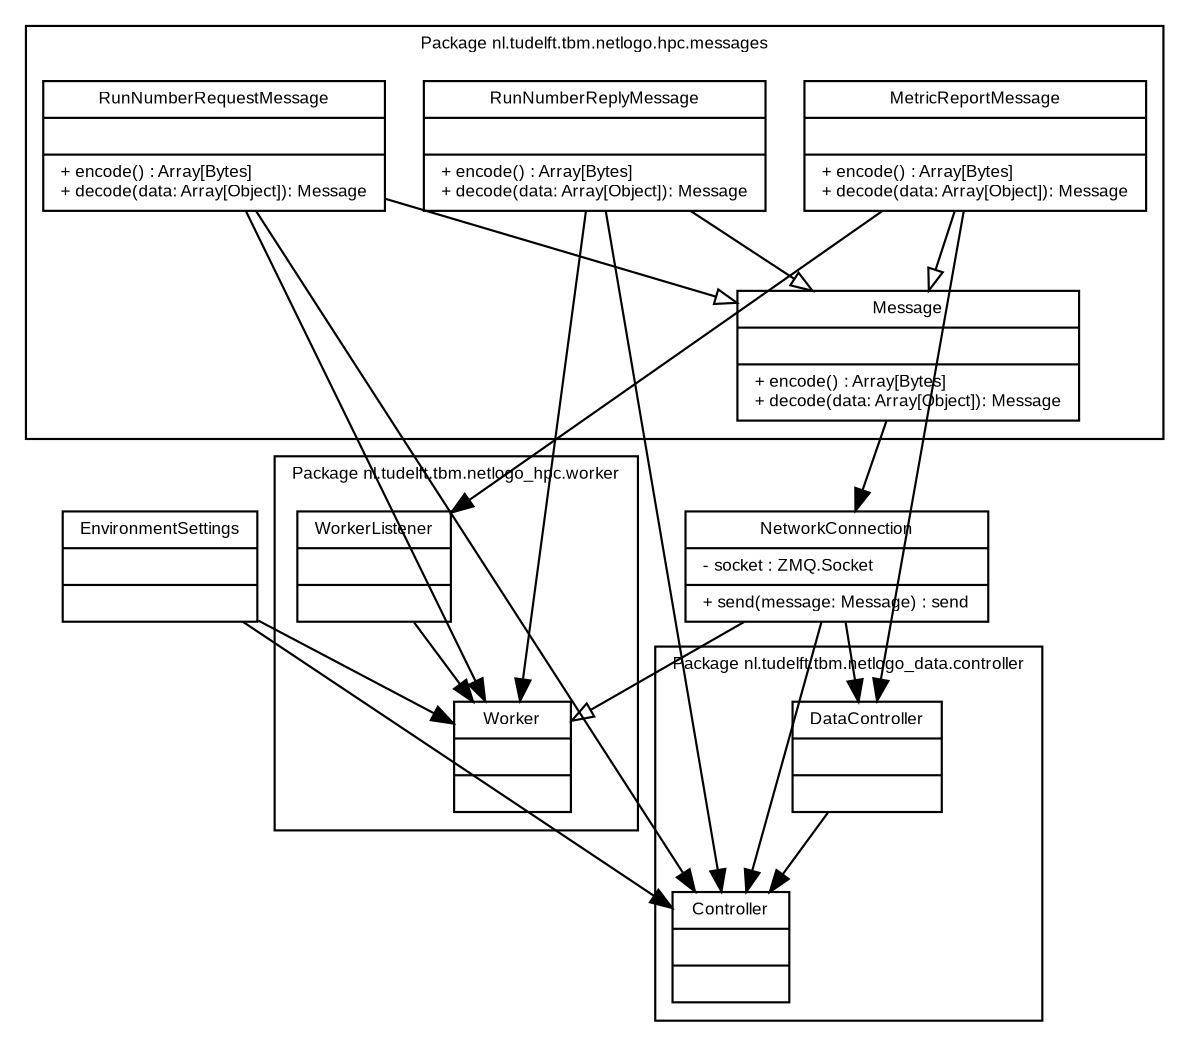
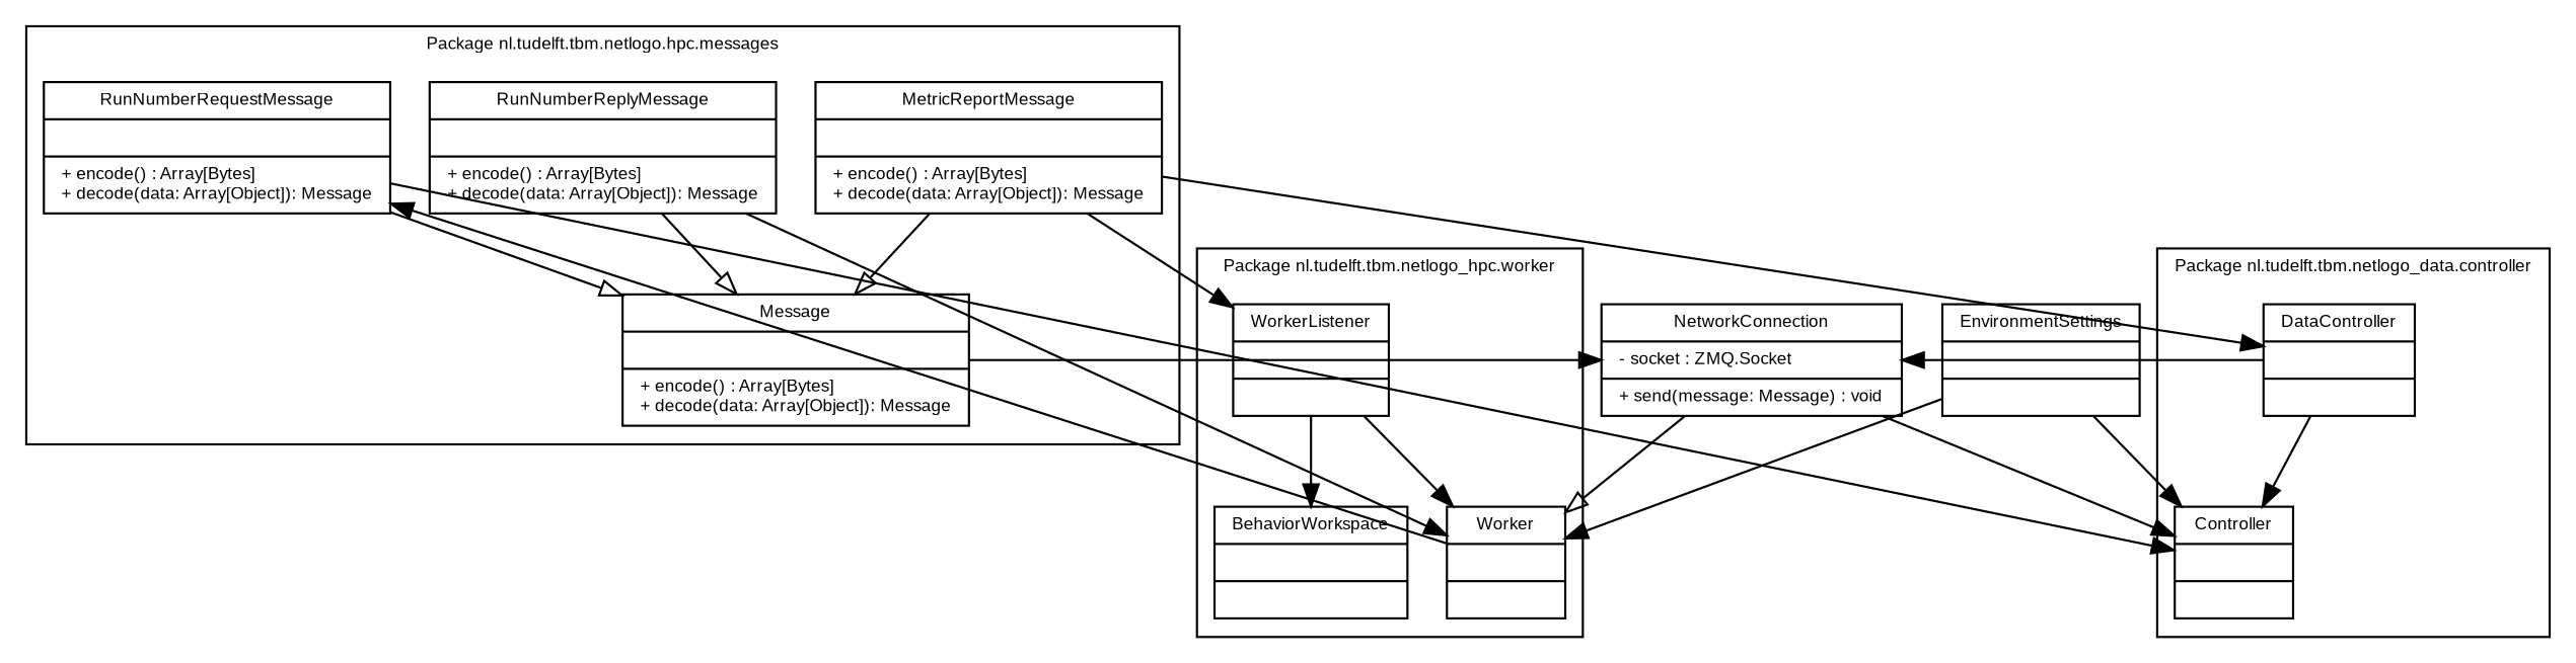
  digraph {
    fontname="Liberation Sans"
    fontsize=8
    splines=line
    node [fontname="Liberation Sans" fontsize=8 shape=record]
    edge [fontname="Liberation Sans" fontsize=8]
    n1 [label="{Controller||\l}"]
    n2 [label="{DataController||\l}"]
    n3 [label="{Worker||\l}"]
    n4 [label="{WorkerListener||\l}"]
+   n5 [label="{BehaviorWorkspace||\l}"]
    n6 [label="{Message||+ encode() : Array[Bytes]\l+ decode(data: Array[Object]): Message\l}"]
    n7 [label="{MetricReportMessage||+ encode() : Array[Bytes]\l+ decode(data: Array[Object]): Message\l}"]
    n8 [label="{RunNumberRequestMessage||+ encode() : Array[Bytes]\l+ decode(data: Array[Object]): Message\l}"]
    n9 [label="{RunNumberReplyMessage||+ encode() : Array[Bytes]\l+ decode(data: Array[Object]): Message\l}"]
-   n10 [label="{NetworkConnection|- socket : ZMQ.Socket\l|+ send(message: Message) : send\l}"]
+   n10 [label="{NetworkConnection|- socket : ZMQ.Socket\l|+ send(message: Message) : void\l}"]
    n11 [label="{EnvironmentSettings||\l}"]
    subgraph cluster_1 {
      label="Package nl.tudelft.tbm.netlogo_data.controller"
      n1
      n2
    }
    subgraph cluster_2 {
      label="Package nl.tudelft.tbm.netlogo_hpc.worker"
      n3
      n4
+     n5
    }
    subgraph cluster_3 {
      label="Package nl.tudelft.tbm.netlogo.hpc.messages"
      n6
      n7
      n8
      n9
    }
    n2 -> n1
    n4 -> n3
+   n4 -> n5
    n6 -> n10
    n7 -> n2
    n7 -> n4
    n7 -> n6 [arrowhead=empty]
    n8 -> n1
-   n8 -> n3
+   n3 -> n8
    n8 -> n6 [arrowhead=empty]
-   n9 -> n1
    n9 -> n3
    n9 -> n6 [arrowhead=empty]
    n10 -> n1
-   n10 -> n2
+   n2 -> n10
    n10 -> n3 [arrowhead=empty]
    n11 -> n1
    n11 -> n3
  }
